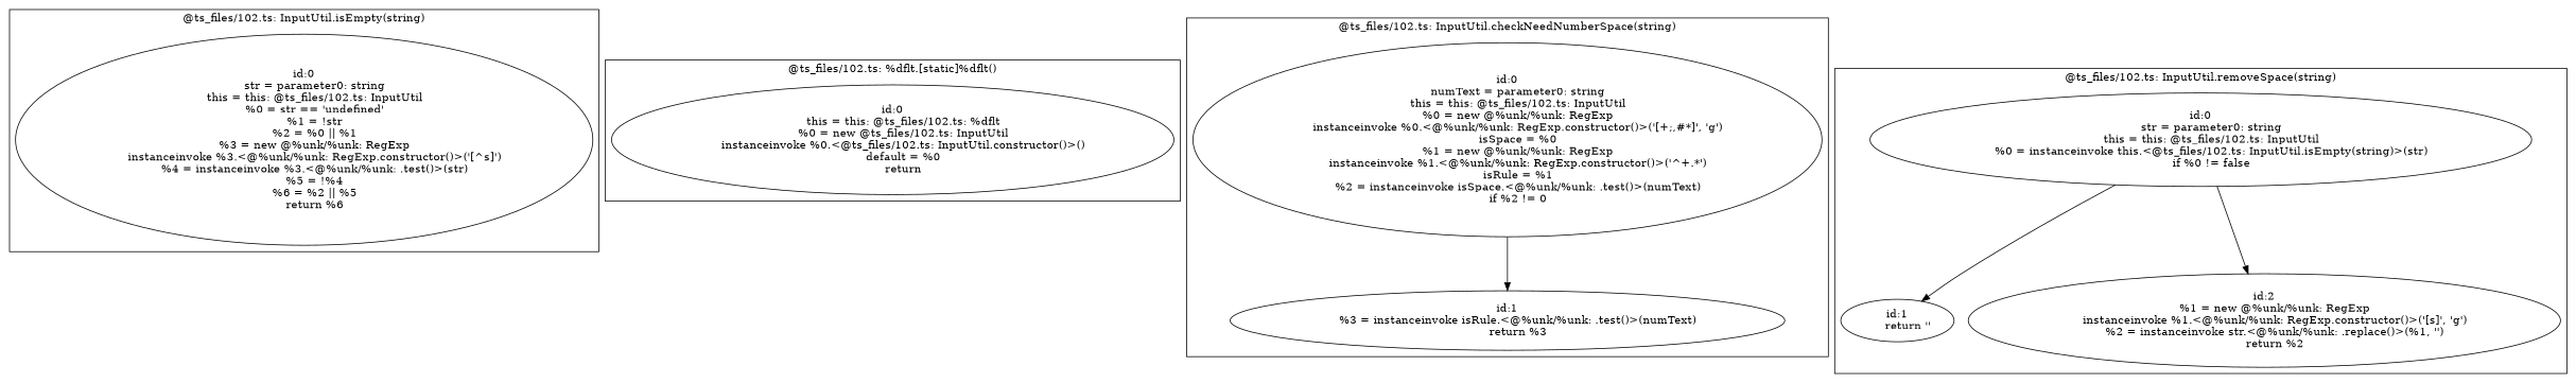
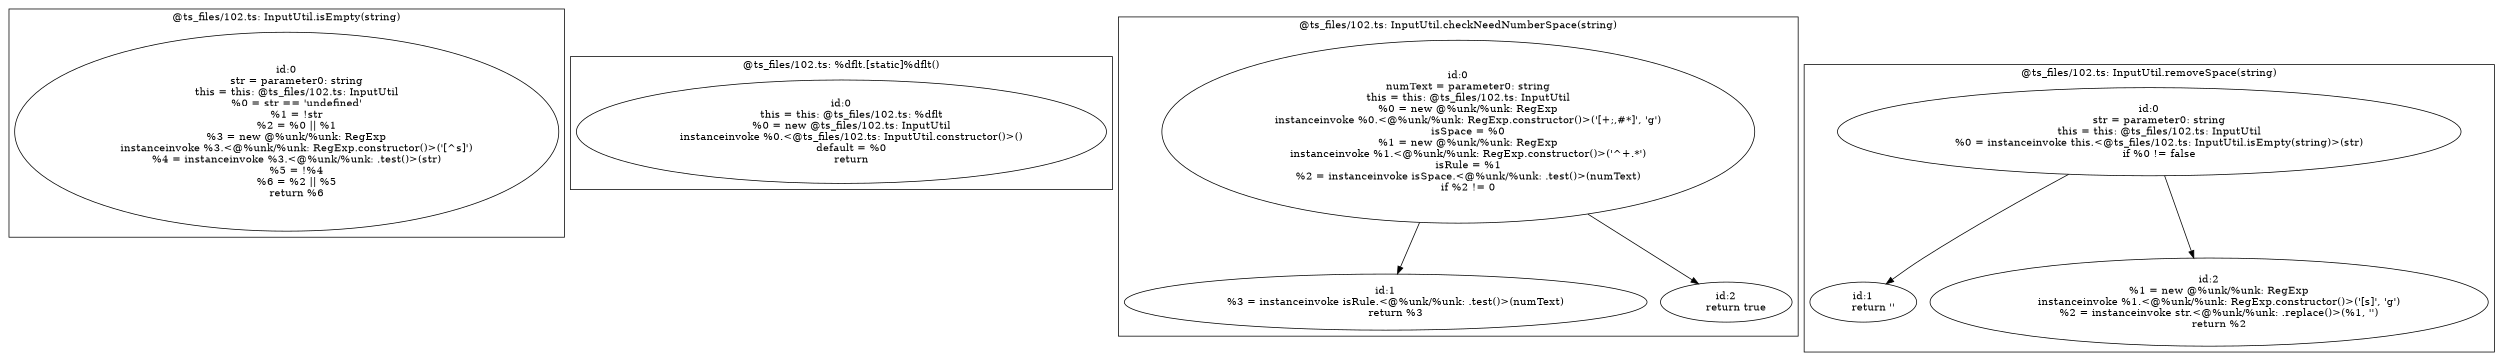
  digraph {
    n1 [label="id:0\n      str = parameter0: string\n      this = this: @ts_files/102.ts: InputUtil\n      %0 = str == 'undefined'\n      %1 = !str\n      %2 = %0 || %1\n      %3 = new @%unk/%unk: RegExp\n      instanceinvoke %3.<@%unk/%unk: RegExp.constructor()>('[^\s]')\n      %4 = instanceinvoke %3.<@%unk/%unk: .test()>(str)\n      %5 = !%4\n      %6 = %2 || %5\n      return %6"]
    n2 [label="id:0\n      this = this: @ts_files/102.ts: %dflt\n      %0 = new @ts_files/102.ts: InputUtil\n      instanceinvoke %0.<@ts_files/102.ts: InputUtil.constructor()>()\n      default = %0\n      return"]
    n3 [label="id:0\n      numText = parameter0: string\n      this = this: @ts_files/102.ts: InputUtil\n      %0 = new @%unk/%unk: RegExp\n      instanceinvoke %0.<@%unk/%unk: RegExp.constructor()>('[\+;,#\*]', 'g')\n      isSpace = %0\n      %1 = new @%unk/%unk: RegExp\n      instanceinvoke %1.<@%unk/%unk: RegExp.constructor()>('^\+.*')\n      isRule = %1\n      %2 = instanceinvoke isSpace.<@%unk/%unk: .test()>(numText)\n      if %2 != 0"]
    n4 [label="id:1\n      %3 = instanceinvoke isRule.<@%unk/%unk: .test()>(numText)\n      return %3"]
+   n5 [label="id:2\n      return true"]
    n6 [label="id:0\n      str = parameter0: string\n      this = this: @ts_files/102.ts: InputUtil\n      %0 = instanceinvoke this.<@ts_files/102.ts: InputUtil.isEmpty(string)>(str)\n      if %0 != false"]
    n7 [label="id:1\n      return ''"]
    n8 [label="id:2\n      %1 = new @%unk/%unk: RegExp\n      instanceinvoke %1.<@%unk/%unk: RegExp.constructor()>('[\s]', 'g')\n      %2 = instanceinvoke str.<@%unk/%unk: .replace()>(%1, '')\n      return %2"]
    subgraph cluster_1 {
      label="@ts_files/102.ts: InputUtil.isEmpty(string)"
      n1
    }
    subgraph cluster_2 {
      label="@ts_files/102.ts: %dflt.[static]%dflt()"
      n2
    }
    subgraph cluster_3 {
      label="@ts_files/102.ts: InputUtil.checkNeedNumberSpace(string)"
      n3
      n4
+     n5
    }
    subgraph cluster_4 {
      label="@ts_files/102.ts: InputUtil.removeSpace(string)"
      n6
      n7
      n8
    }
    n3 -> n4
+   n3 -> n5
    n6 -> n7
    n6 -> n8
  }
